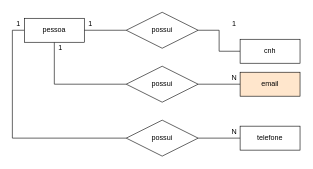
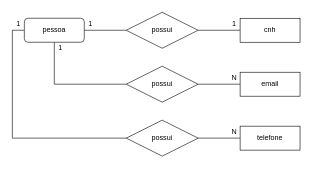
  <mxCell id="0" />
  <mxCell id="1" parent="0" />
  <mxCell id="2" style="edgeStyle=orthogonalEdgeStyle;rounded=0;orthogonalLoop=1;jettySize=auto;html=1;endArrow=none;endFill=0;" edge="1" parent="1" source="5" target="6"><mxGeometry relative="1" as="geometry" /></mxCell>
  <mxCell id="3" style="edgeStyle=orthogonalEdgeStyle;rounded=0;orthogonalLoop=1;jettySize=auto;html=1;entryX=0;entryY=0.5;entryDx=0;entryDy=0;endArrow=none;endFill=0;" edge="1" parent="1" source="5" target="14"><mxGeometry relative="1" as="geometry"><Array as="points"><mxPoint x="20" y="50" /><mxPoint x="20" y="230" /></Array></mxGeometry></mxCell>
  <mxCell id="4" style="edgeStyle=orthogonalEdgeStyle;rounded=0;orthogonalLoop=1;jettySize=auto;html=1;entryX=0;entryY=0.5;entryDx=0;entryDy=0;endArrow=none;endFill=0;" edge="1" parent="1" source="5" target="12"><mxGeometry relative="1" as="geometry"><Array as="points"><mxPoint x="90" y="140" /></Array></mxGeometry></mxCell>
- <mxCell id="5" value="pessoa" style="whiteSpace=wrap;html=1;align=center;" vertex="1" parent="1"><mxGeometry x="40" y="30" width="100" height="40" as="geometry" /></mxCell>
+ <mxCell id="5" value="pessoa" style="whiteSpace=wrap;html=1;align=center;rounded=1;" vertex="1" parent="1"><mxGeometry x="40" y="30" width="100" height="40" as="geometry" /></mxCell>
  <mxCell id="6" value="possui" style="shape=rhombus;perimeter=rhombusPerimeter;whiteSpace=wrap;html=1;align=center;" vertex="1" parent="1"><mxGeometry x="210" y="20" width="120" height="60" as="geometry" /></mxCell>
  <mxCell id="7" style="edgeStyle=orthogonalEdgeStyle;rounded=0;orthogonalLoop=1;jettySize=auto;html=1;entryX=1;entryY=0.5;entryDx=0;entryDy=0;endArrow=none;endFill=0;" edge="1" parent="1" source="8" target="6"><mxGeometry relative="1" as="geometry" /></mxCell>
- <mxCell id="8" value="cnh" style="whiteSpace=wrap;html=1;align=center;" vertex="1" parent="1"><mxGeometry x="400" y="65" width="100" height="40" as="geometry" /></mxCell>
- <mxCell id="9" value="email" style="whiteSpace=wrap;html=1;align=center;fillColor=#ffe6cc;" vertex="1" parent="1"><mxGeometry x="400" y="120" width="100" height="40" as="geometry" /></mxCell>
+ <mxCell id="8" value="cnh" style="whiteSpace=wrap;html=1;align=center;" vertex="1" parent="1"><mxGeometry x="400" y="30" width="100" height="40" as="geometry" /></mxCell>
+ <mxCell id="9" value="email" style="whiteSpace=wrap;html=1;align=center;" vertex="1" parent="1"><mxGeometry x="400" y="120" width="100" height="40" as="geometry" /></mxCell>
  <mxCell id="10" value="telefone" style="whiteSpace=wrap;html=1;align=center;" vertex="1" parent="1"><mxGeometry x="400" y="210" width="100" height="40" as="geometry" /></mxCell>
  <mxCell id="11" style="edgeStyle=orthogonalEdgeStyle;rounded=0;orthogonalLoop=1;jettySize=auto;html=1;entryX=0;entryY=0.5;entryDx=0;entryDy=0;endArrow=none;endFill=0;" edge="1" parent="1" source="12" target="9"><mxGeometry relative="1" as="geometry" /></mxCell>
  <mxCell id="12" value="possui" style="shape=rhombus;perimeter=rhombusPerimeter;whiteSpace=wrap;html=1;align=center;" vertex="1" parent="1"><mxGeometry x="210" y="110" width="120" height="60" as="geometry" /></mxCell>
  <mxCell id="13" style="edgeStyle=orthogonalEdgeStyle;rounded=0;orthogonalLoop=1;jettySize=auto;html=1;entryX=0;entryY=0.5;entryDx=0;entryDy=0;endArrow=none;endFill=0;" edge="1" parent="1" source="14" target="10"><mxGeometry relative="1" as="geometry" /></mxCell>
  <mxCell id="14" value="possui" style="shape=rhombus;perimeter=rhombusPerimeter;whiteSpace=wrap;html=1;align=center;" vertex="1" parent="1"><mxGeometry x="210" y="200" width="120" height="60" as="geometry" /></mxCell>
  <mxCell id="15" value="1" style="text;html=1;align=center;verticalAlign=middle;resizable=0;points=[];autosize=1;strokeColor=none;" vertex="1" parent="1"><mxGeometry x="140" y="30" width="20" height="20" as="geometry" /></mxCell>
  <mxCell id="16" value="N" style="text;html=1;align=center;verticalAlign=middle;resizable=0;points=[];autosize=1;strokeColor=none;" vertex="1" parent="1"><mxGeometry x="380" y="120" width="20" height="20" as="geometry" /></mxCell>
  <mxCell id="17" value="N" style="text;html=1;align=center;verticalAlign=middle;resizable=0;points=[];autosize=1;strokeColor=none;" vertex="1" parent="1"><mxGeometry x="380" y="210" width="20" height="20" as="geometry" /></mxCell>
  <mxCell id="18" value="1" style="text;html=1;align=center;verticalAlign=middle;resizable=0;points=[];autosize=1;strokeColor=none;" vertex="1" parent="1"><mxGeometry x="380" y="30" width="20" height="20" as="geometry" /></mxCell>
  <mxCell id="19" value="1" style="text;html=1;align=center;verticalAlign=middle;resizable=0;points=[];autosize=1;strokeColor=none;" vertex="1" parent="1"><mxGeometry x="90" y="70" width="20" height="20" as="geometry" /></mxCell>
  <mxCell id="20" value="1" style="text;html=1;align=center;verticalAlign=middle;resizable=0;points=[];autosize=1;strokeColor=none;" vertex="1" parent="1"><mxGeometry x="20" y="30" width="20" height="20" as="geometry" /></mxCell>
